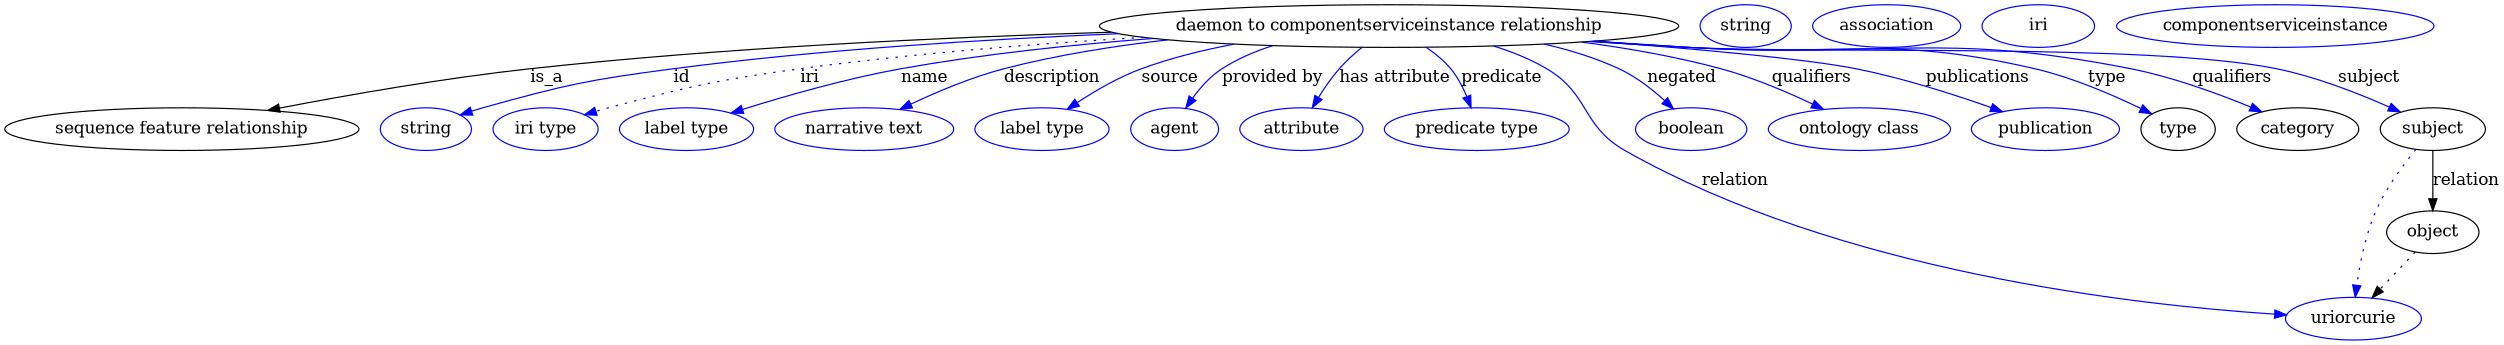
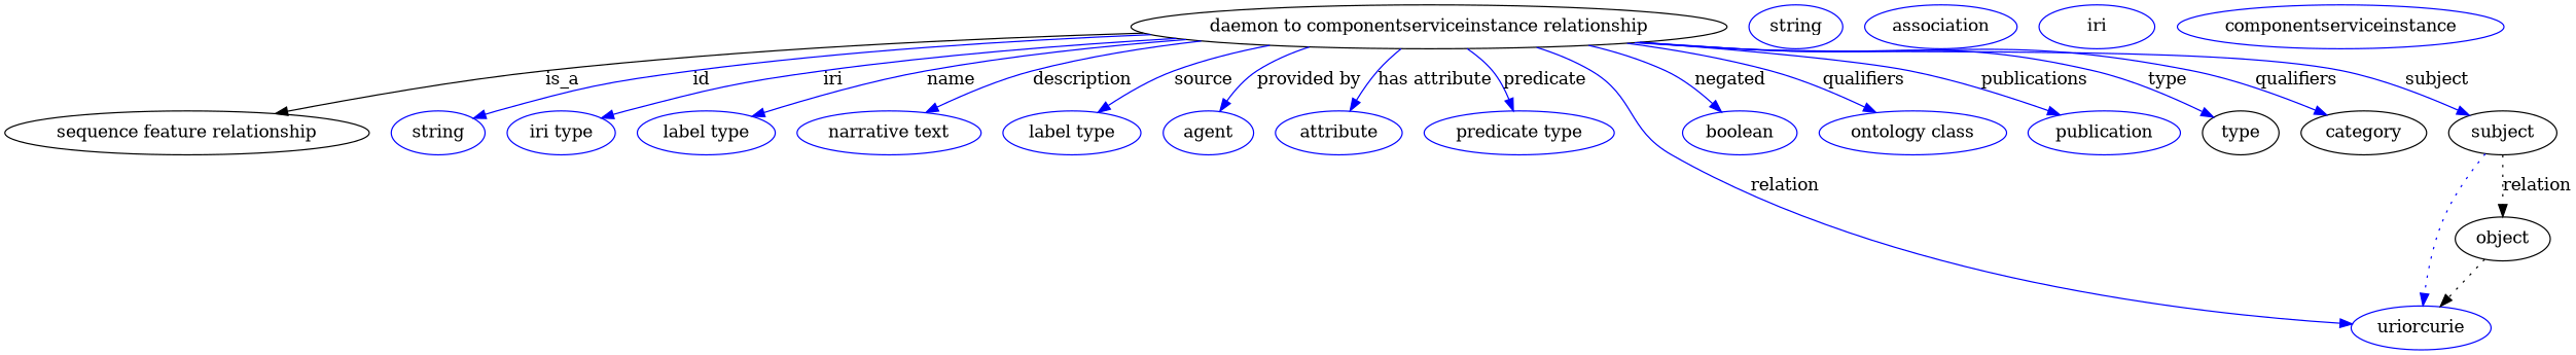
  digraph {
    node [color=blue]
    edge [color=blue style=solid]
    n1 [height=0.5 label="daemon to componentserviceinstance relationship" width=6.7883 color=""]
    "sequence feature relationship" [height=0.5 width=4.1524 color=""]
    n3 [height=0.5 label=string width=1.0652]
    n4 [height=0.5 label="iri type" width=1.2277]
    n5 [height=0.5 label="label type" width=1.5707]
    n6 [height=0.5 label="narrative text" width=2.0943]
    n7 [height=0.5 label="label type" width=1.5707]
    n8 [height=0.5 label=agent width=1.0291]
    n9 [height=0.5 label=attribute width=1.4443]
    n10 [height=0.5 label="predicate type" width=2.1665]
    n11 [height=0.5 label=uriorcurie width=1.5887]
    n12 [height=0.5 label=boolean width=1.2999]
    n13 [height=0.5 label="ontology class" width=2.1304]
    n14 [height=0.5 label=publication width=1.7332]
    type [height=0.5 width=0.86659 color=""]
    category [height=0.5 width=1.4263 color=""]
    subject [height=0.5 width=1.2277 color=""]
    object [height=0.5 width=1.0832 color=""]
    n19 [height=0.5 label=string width=1.0652]
    n20 [height=0.5 label=association width=1.7332]
    n21 [height=0.5 label=iri width=1.3179]
    n22 [height=0.5 label=componentserviceinstance width=3.7191]
    n1 -> "sequence feature relationship" [label=is_a color="" style=""]
    n1 -> n3 [label=id]
-   n1 -> n4 [label=iri style=dotted]
+   n1 -> n4 [label=iri]
    n1 -> n5 [label=name]
    n1 -> n6 [label=description]
    n1 -> n7 [label=source]
    n1 -> n8 [label="provided by"]
    n1 -> n9 [label="has attribute"]
    n1 -> n10 [label=predicate]
    n1 -> n11 [label=relation]
    n1 -> n12 [label=negated]
    n1 -> n13 [label=qualifiers]
    n1 -> n14 [label=publications]
    n1 -> type [label=type]
    n1 -> category [label=qualifiers]
    n1 -> subject [label=subject]
    subject -> n11 [style=dotted]
-   subject -> object [label=relation color="" style=""]
+   subject -> object [label=relation style=dotted color=""]
    object -> n11 [style=dotted color=""]
  }
